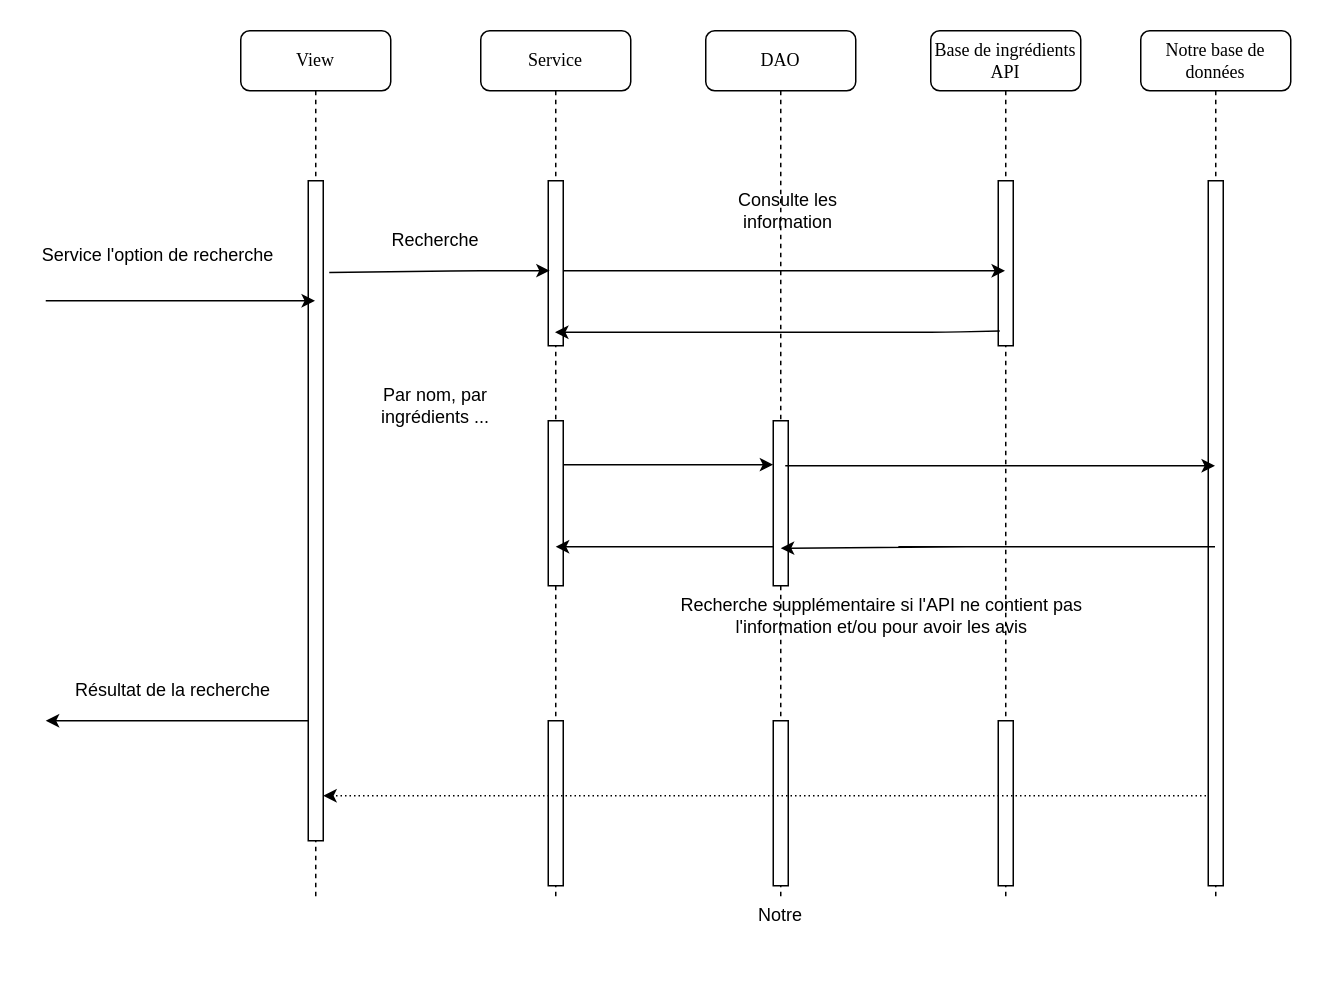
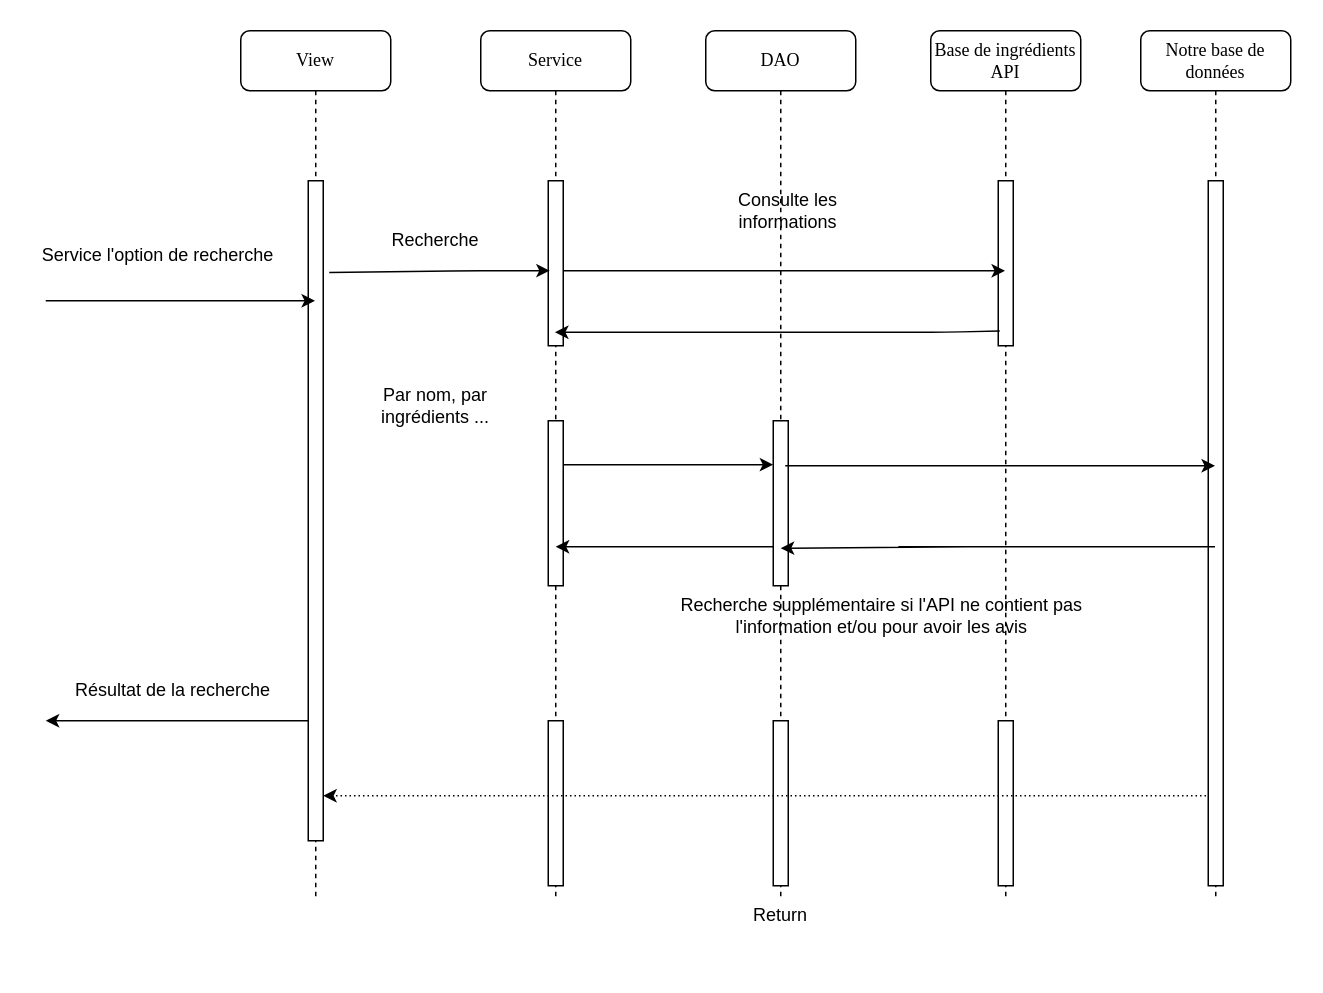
  <mxCell id="0" />
  <mxCell id="1" parent="0" />
  <mxCell id="2" value="View" style="shape=umlLifeline;perimeter=lifelinePerimeter;whiteSpace=wrap;html=1;container=1;collapsible=0;recursiveResize=0;outlineConnect=0;rounded=1;shadow=0;comic=0;labelBackgroundColor=none;strokeWidth=1;fontFamily=Verdana;fontSize=12;align=center;" parent="1" vertex="1"><mxGeometry x="160" y="20" width="100" height="580" as="geometry" /></mxCell>
  <mxCell id="3" value="" style="html=1;points=[];perimeter=orthogonalPerimeter;rounded=0;shadow=0;comic=0;labelBackgroundColor=none;strokeWidth=1;fontFamily=Verdana;fontSize=12;align=center;" parent="2" vertex="1"><mxGeometry x="45" y="100" width="10" height="440" as="geometry" /></mxCell>
  <mxCell id="4" value="Service" style="shape=umlLifeline;perimeter=lifelinePerimeter;whiteSpace=wrap;html=1;container=1;collapsible=0;recursiveResize=0;outlineConnect=0;rounded=1;shadow=0;comic=0;labelBackgroundColor=none;strokeWidth=1;fontFamily=Verdana;fontSize=12;align=center;" parent="1" vertex="1"><mxGeometry x="320" y="20" width="100" height="580" as="geometry" /></mxCell>
  <mxCell id="5" value="" style="html=1;points=[];perimeter=orthogonalPerimeter;rounded=0;shadow=0;comic=0;labelBackgroundColor=none;strokeWidth=1;fontFamily=Verdana;fontSize=12;align=center;" parent="4" vertex="1"><mxGeometry x="45" y="100" width="10" height="110" as="geometry" /></mxCell>
  <mxCell id="6" value="" style="html=1;points=[];perimeter=orthogonalPerimeter;rounded=0;shadow=0;comic=0;labelBackgroundColor=none;strokeWidth=1;fontFamily=Verdana;fontSize=12;align=center;" parent="4" vertex="1"><mxGeometry x="45" y="460" width="10" height="110" as="geometry" /></mxCell>
  <mxCell id="7" value="" style="html=1;points=[];perimeter=orthogonalPerimeter;rounded=0;shadow=0;comic=0;labelBackgroundColor=none;strokeWidth=1;fontFamily=Verdana;fontSize=12;align=center;" parent="4" vertex="1"><mxGeometry x="45" y="260" width="10" height="110" as="geometry" /></mxCell>
  <mxCell id="8" value="DAO" style="shape=umlLifeline;perimeter=lifelinePerimeter;whiteSpace=wrap;html=1;container=1;collapsible=0;recursiveResize=0;outlineConnect=0;rounded=1;shadow=0;comic=0;labelBackgroundColor=none;strokeWidth=1;fontFamily=Verdana;fontSize=12;align=center;" parent="1" vertex="1"><mxGeometry x="470" y="20" width="100" height="580" as="geometry" /></mxCell>
  <mxCell id="9" value="" style="html=1;points=[];perimeter=orthogonalPerimeter;rounded=0;shadow=0;comic=0;labelBackgroundColor=none;strokeWidth=1;fontFamily=Verdana;fontSize=12;align=center;" parent="8" vertex="1"><mxGeometry x="45" y="460" width="10" height="110" as="geometry" /></mxCell>
  <mxCell id="10" value=" " style="text;html=1;strokeColor=none;fillColor=none;align=center;verticalAlign=middle;whiteSpace=wrap;rounded=0;" parent="8" vertex="1"><mxGeometry x="20" y="335" width="40" height="20" as="geometry" /></mxCell>
  <mxCell id="11" value="" style="html=1;points=[];perimeter=orthogonalPerimeter;rounded=0;shadow=0;comic=0;labelBackgroundColor=none;strokeWidth=1;fontFamily=Verdana;fontSize=12;align=center;" parent="8" vertex="1"><mxGeometry x="45" y="260" width="10" height="110" as="geometry" /></mxCell>
  <mxCell id="12" value="Base de ingrédients API" style="shape=umlLifeline;perimeter=lifelinePerimeter;whiteSpace=wrap;html=1;container=1;collapsible=0;recursiveResize=0;outlineConnect=0;rounded=1;shadow=0;comic=0;labelBackgroundColor=none;strokeWidth=1;fontFamily=Verdana;fontSize=12;align=center;" parent="1" vertex="1"><mxGeometry x="620" y="20" width="100" height="580" as="geometry" /></mxCell>
  <mxCell id="13" value="" style="html=1;points=[];perimeter=orthogonalPerimeter;rounded=0;shadow=0;comic=0;labelBackgroundColor=none;strokeWidth=1;fontFamily=Verdana;fontSize=12;align=center;" parent="12" vertex="1"><mxGeometry x="45" y="100" width="10" height="110" as="geometry" /></mxCell>
  <mxCell id="14" value="" style="html=1;points=[];perimeter=orthogonalPerimeter;rounded=0;shadow=0;comic=0;labelBackgroundColor=none;strokeWidth=1;fontFamily=Verdana;fontSize=12;align=center;" parent="12" vertex="1"><mxGeometry x="45" y="460" width="10" height="110" as="geometry" /></mxCell>
  <mxCell id="15" value="" style="endArrow=classic;html=1;" parent="1" target="2" edge="1"><mxGeometry width="50" height="50" relative="1" as="geometry"><mxPoint x="30" y="200" as="sourcePoint" /><mxPoint x="560" y="270" as="targetPoint" /><Array as="points"><mxPoint x="130" y="200" /></Array></mxGeometry></mxCell>
  <mxCell id="16" value="Service l'option de recherche" style="text;html=1;strokeColor=none;fillColor=none;align=center;verticalAlign=middle;whiteSpace=wrap;rounded=0;" parent="1" vertex="1"><mxGeometry x="20" y="150" width="170" height="40" as="geometry" /></mxCell>
  <mxCell id="17" value="Recherche" style="text;html=1;strokeColor=none;fillColor=none;align=center;verticalAlign=middle;whiteSpace=wrap;rounded=0;" parent="1" vertex="1"><mxGeometry x="230" y="150" width="120" height="20" as="geometry" /></mxCell>
  <mxCell id="18" value="Par nom, par ingrédients ..." style="text;html=1;strokeColor=none;fillColor=none;align=center;verticalAlign=middle;whiteSpace=wrap;rounded=0;" parent="1" vertex="1"><mxGeometry x="230" y="260" width="120" height="20" as="geometry" /></mxCell>
- <mxCell id="19" value="Consulte les information" style="text;html=1;strokeColor=none;fillColor=none;align=center;verticalAlign=middle;whiteSpace=wrap;rounded=0;" parent="1" vertex="1"><mxGeometry x="460" y="130" width="130" height="20" as="geometry" /></mxCell>
+ <mxCell id="19" value="Consulte les informations" style="text;html=1;strokeColor=none;fillColor=none;align=center;verticalAlign=middle;whiteSpace=wrap;rounded=0;" parent="1" vertex="1"><mxGeometry x="460" y="130" width="130" height="20" as="geometry" /></mxCell>
  <mxCell id="20" value="" style="endArrow=classic;html=1;" parent="1" edge="1"><mxGeometry width="50" height="50" relative="1" as="geometry"><mxPoint x="50" y="480" as="sourcePoint" /><mxPoint x="30" y="480" as="targetPoint" /><Array as="points"><mxPoint x="210" y="480" /></Array></mxGeometry></mxCell>
  <mxCell id="21" value="Résultat de la recherche" style="text;html=1;strokeColor=none;fillColor=none;align=center;verticalAlign=middle;whiteSpace=wrap;rounded=0;" parent="1" vertex="1"><mxGeometry x="30" y="450" width="170" height="20" as="geometry" /></mxCell>
  <mxCell id="22" value="" style="endArrow=classic;html=1;dashed=1;dashPattern=1 2;" parent="1" source="24" target="3" edge="1"><mxGeometry width="50" height="50" relative="1" as="geometry"><mxPoint x="510" y="330" as="sourcePoint" /><mxPoint x="560" y="280" as="targetPoint" /><Array as="points"><mxPoint x="560" y="530" /></Array></mxGeometry></mxCell>
- <mxCell id="23" value="Notre" style="text;html=1;strokeColor=none;fillColor=none;align=center;verticalAlign=middle;whiteSpace=wrap;rounded=0;" parent="1" vertex="1"><mxGeometry x="410" y="580" width="220" height="60" as="geometry" /></mxCell>
+ <mxCell id="23" value="Return" style="text;html=1;strokeColor=none;fillColor=none;align=center;verticalAlign=middle;whiteSpace=wrap;rounded=0;" parent="1" vertex="1"><mxGeometry x="410" y="580" width="220" height="60" as="geometry" /></mxCell>
  <mxCell id="24" value="Notre base de données" style="shape=umlLifeline;perimeter=lifelinePerimeter;whiteSpace=wrap;html=1;container=1;collapsible=0;recursiveResize=0;outlineConnect=0;rounded=1;shadow=0;comic=0;labelBackgroundColor=none;strokeWidth=1;fontFamily=Verdana;fontSize=12;align=center;" parent="1" vertex="1"><mxGeometry x="760" y="20" width="100" height="580" as="geometry" /></mxCell>
  <mxCell id="25" value="" style="html=1;points=[];perimeter=orthogonalPerimeter;rounded=0;shadow=0;comic=0;labelBackgroundColor=none;strokeWidth=1;fontFamily=Verdana;fontSize=12;align=center;" parent="24" vertex="1"><mxGeometry x="45" y="100" width="10" height="470" as="geometry" /></mxCell>
  <mxCell id="26" value="" style="endArrow=classic;html=1;exitX=0.8;exitY=0.273;exitDx=0;exitDy=0;exitPerimeter=0;" parent="1" source="11" target="24" edge="1"><mxGeometry width="50" height="50" relative="1" as="geometry"><mxPoint x="530" y="333" as="sourcePoint" /><mxPoint x="490" y="320" as="targetPoint" /><Array as="points"><mxPoint x="590" y="310" /><mxPoint x="650" y="310" /></Array></mxGeometry></mxCell>
  <mxCell id="27" value="" style="endArrow=classic;html=1;" parent="1" edge="1" target="12"><mxGeometry width="50" height="50" relative="1" as="geometry"><mxPoint x="375" y="180" as="sourcePoint" /><mxPoint x="515" y="180" as="targetPoint" /><Array as="points"><mxPoint x="465" y="180" /></Array></mxGeometry></mxCell>
  <mxCell id="28" value="" style="endArrow=classic;html=1;entryX=0.1;entryY=0.545;entryDx=0;entryDy=0;entryPerimeter=0;exitX=1.4;exitY=0.139;exitDx=0;exitDy=0;exitPerimeter=0;" parent="1" source="3" target="5" edge="1"><mxGeometry width="50" height="50" relative="1" as="geometry"><mxPoint x="220" y="180" as="sourcePoint" /><mxPoint x="360" y="180" as="targetPoint" /><Array as="points"><mxPoint x="310" y="180" /></Array></mxGeometry></mxCell>
  <mxCell id="29" value="" style="endArrow=classic;html=1;exitX=0.1;exitY=0.213;exitDx=0;exitDy=0;exitPerimeter=0;" parent="1" target="4" edge="1"><mxGeometry width="50" height="50" relative="1" as="geometry"><mxPoint x="666" y="220.11" as="sourcePoint" /><mxPoint x="527" y="220.98" as="targetPoint" /><Array as="points"><mxPoint x="630" y="221" /><mxPoint x="610" y="221" /></Array></mxGeometry></mxCell>
  <mxCell id="30" value="" style="endArrow=classic;html=1;" parent="1" edge="1"><mxGeometry width="50" height="50" relative="1" as="geometry"><mxPoint x="375" y="309.29" as="sourcePoint" /><mxPoint x="515" y="309.29" as="targetPoint" /><Array as="points"><mxPoint x="465" y="309.29" /></Array></mxGeometry></mxCell>
  <mxCell id="31" value="Recherche supplémentaire si l'API ne contient pas l'information et/ou pour avoir les avis" style="text;html=1;strokeColor=none;fillColor=none;align=center;verticalAlign=middle;whiteSpace=wrap;rounded=0;" parent="1" vertex="1"><mxGeometry x="440" y="390" width="295" height="40" as="geometry" /></mxCell>
  <mxCell id="32" value="" style="endArrow=classic;html=1;" edge="1" parent="1"><mxGeometry width="50" height="50" relative="1" as="geometry"><mxPoint x="380" y="364" as="sourcePoint" /><mxPoint x="370" y="364" as="targetPoint" /><Array as="points"><mxPoint x="520" y="364" /></Array></mxGeometry></mxCell>
  <mxCell id="33" value="" style="endArrow=classic;html=1;" edge="1" parent="1" source="24"><mxGeometry width="50" height="50" relative="1" as="geometry"><mxPoint x="526.75" y="364.03" as="sourcePoint" /><mxPoint x="520" y="365" as="targetPoint" /><Array as="points"><mxPoint x="593.75" y="364" /><mxPoint x="653.75" y="364" /></Array></mxGeometry></mxCell>
